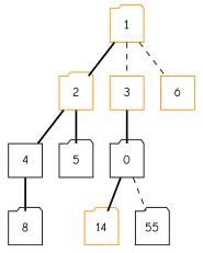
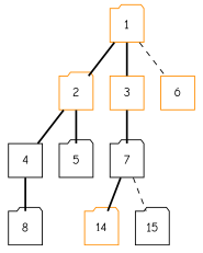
  graph {
    fontname="Comic Neue"
    ordering=out
    node [color=darkorange fontname="Comic Neue" shape=folder]
    edge [fontname="Comic Neue" style=bold]
    1 [width=0.5]
    2 [width=0.5]
    3 [shape=box width=0.5]
    6 [shape=box width=0.5]
    4 [color=black shape=box width=0.5]
    5 [color=black width=0.5]
-   7 [color=black width=0.5 label=0]
+   7 [color=black width=0.5]
    8 [color=black width=0.5]
    14 [width=0.5]
-   15 [color=black width=0.5 label=55]
+   15 [color=black width=0.5]
    1 -- 2
-   1 -- 3 [style=dashed]
+   1 -- 3
    1 -- 6 [style=dashed]
    2 -- 4
    2 -- 5
    3 -- 7
    4 -- 8
    7 -- 14
    7 -- 15 [style=dashed]
  }
